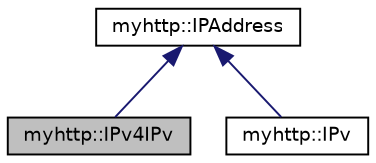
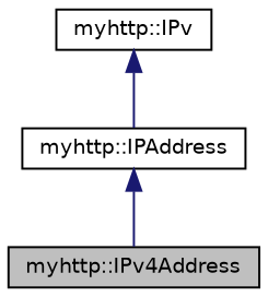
  digraph {
    node [color=black fillcolor=white fontname=Helvetica fontsize=10 shape=record style=filled]
    edge [color=midnightblue dir=back fontname=Helvetica fontsize=10 labelfontname=Helvetica labelfontsize=10 style=solid]
-   n1 [fillcolor=grey75 fontcolor=black height=0.2 label="myhttp::IPv4IPv" width=0.4]
+   n1 [fillcolor=grey75 fontcolor=black height=0.2 label="myhttp::IPv4Address" width=0.4]
    n2 [height=0.2 label="myhttp::IPAddress" width=0.4]
    n3 [height=0.2 label="myhttp::IPv" width=0.4]
    n2 -> n1
-   n2 -> n3
+   n3 -> n2
  }
